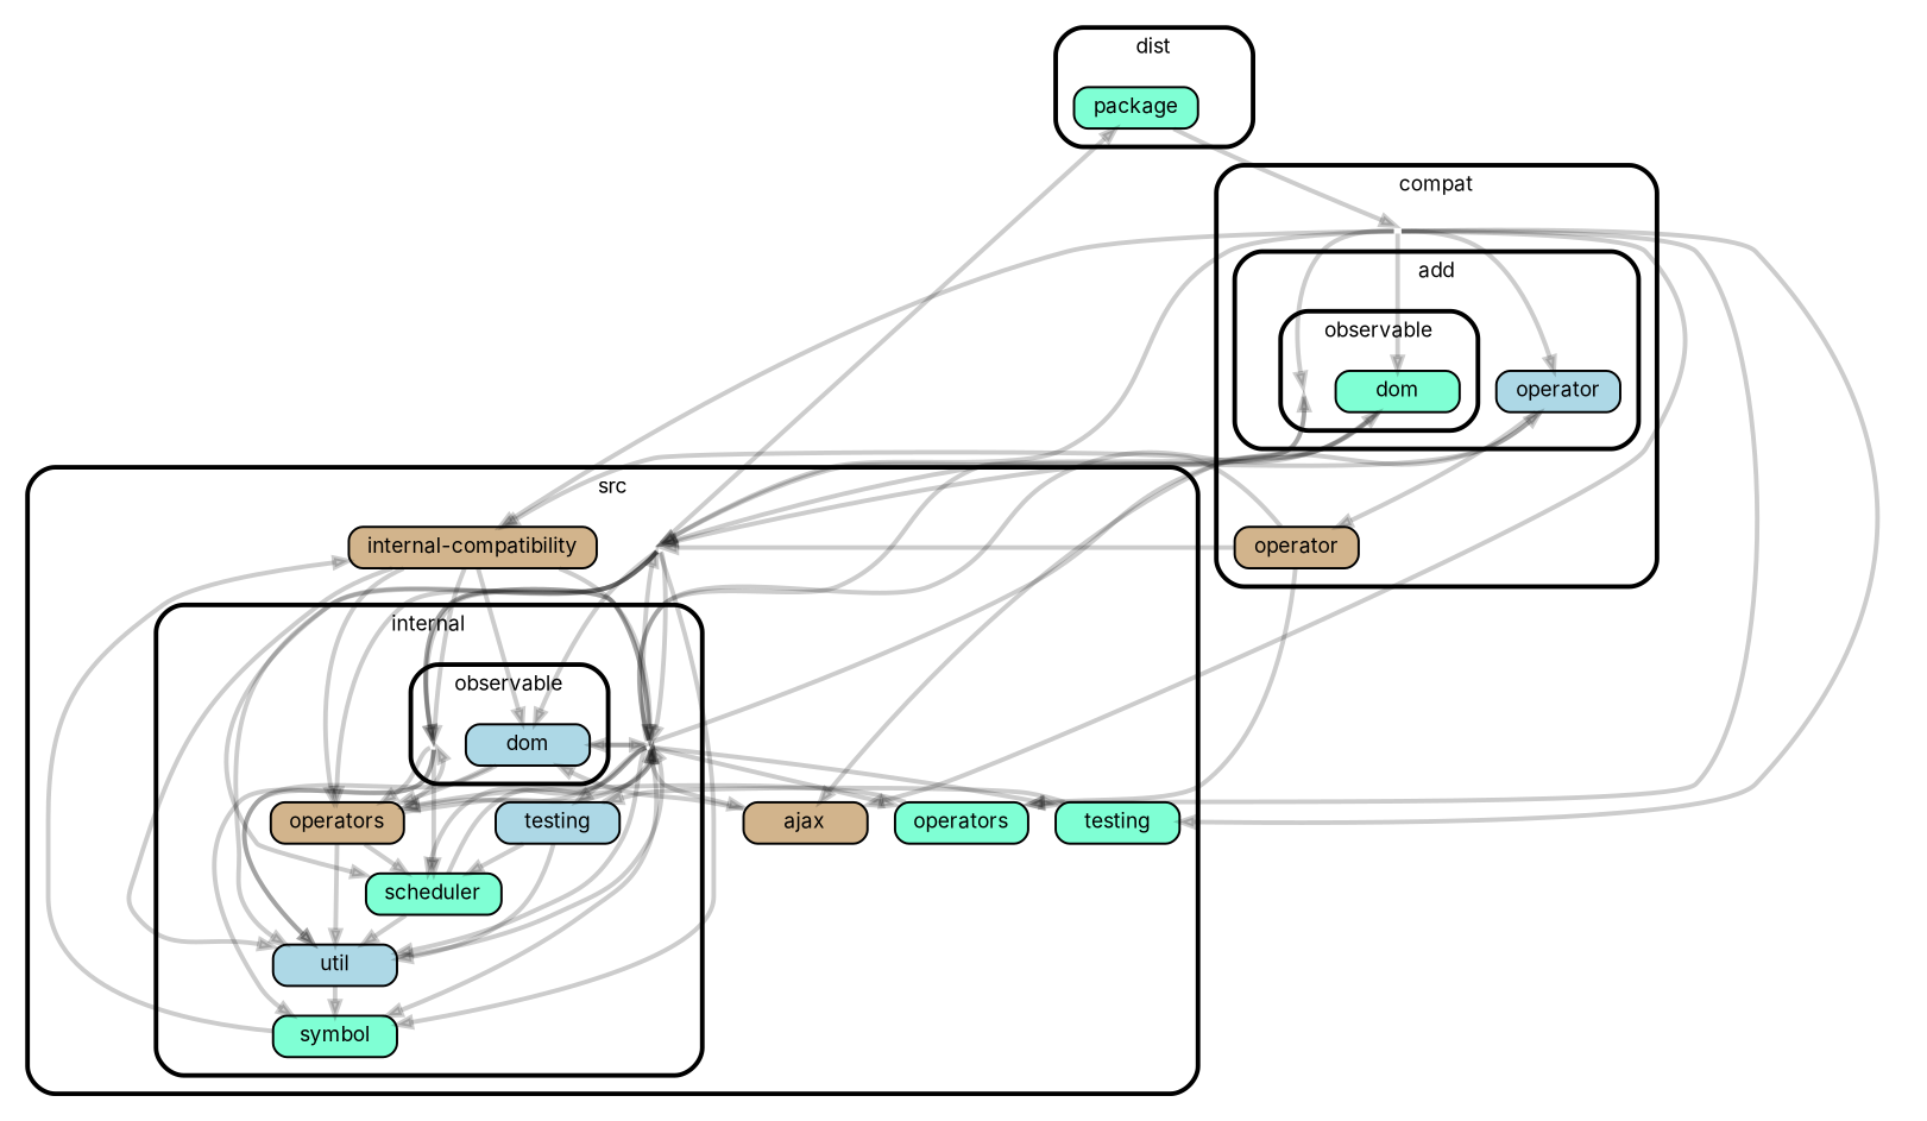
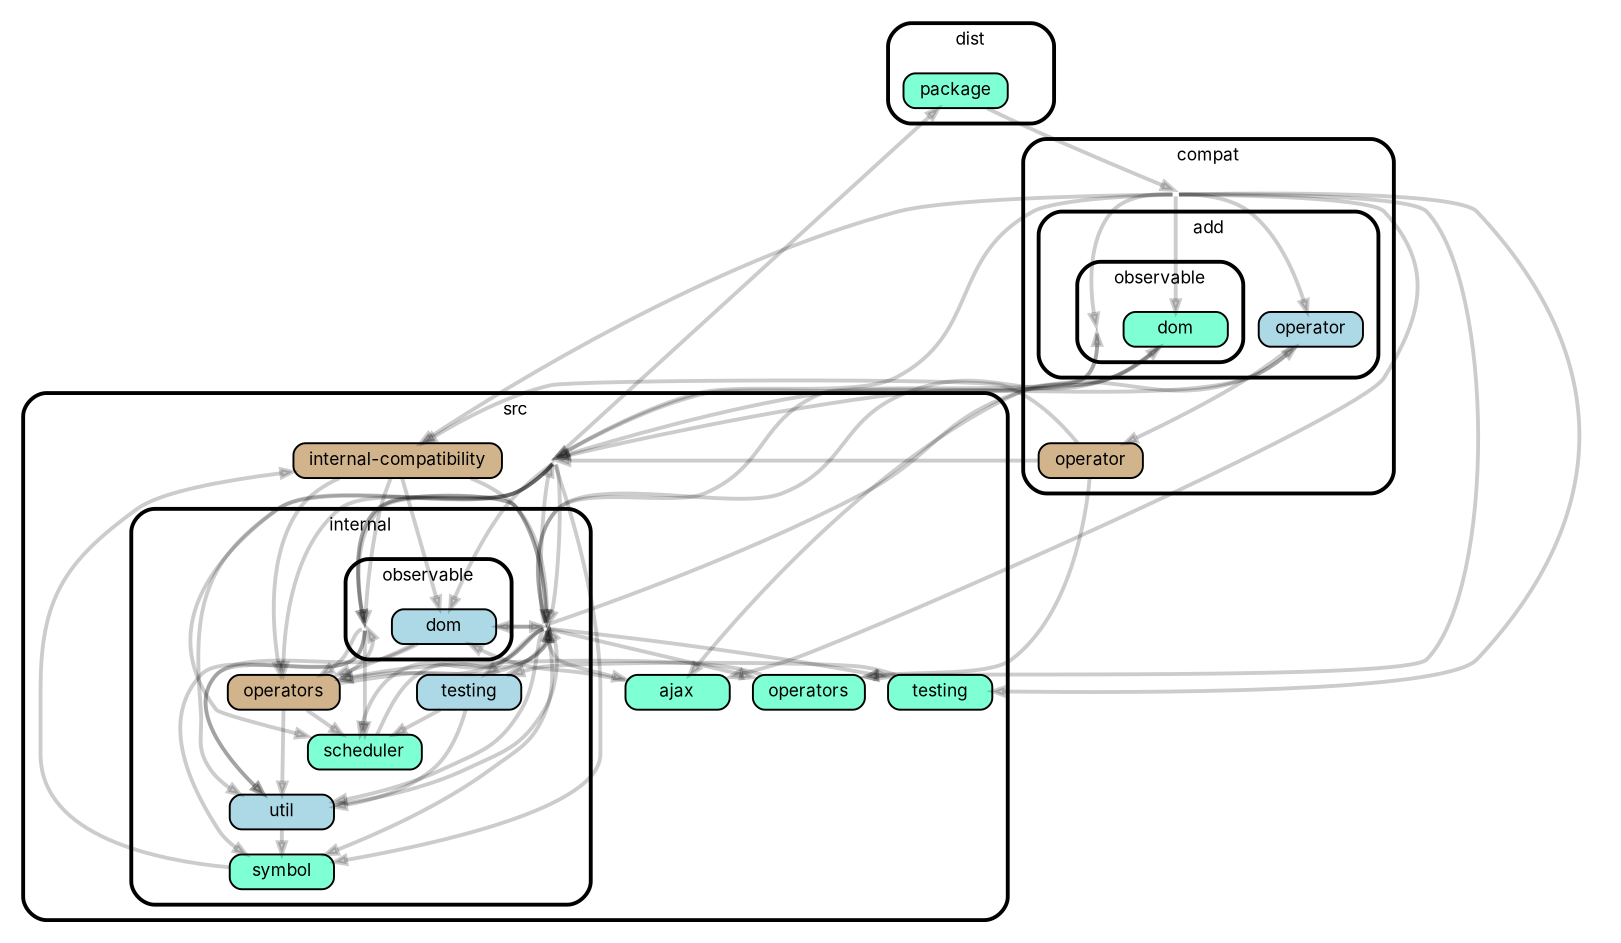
  strict digraph {
    compound=true
    fillcolor="#ffffff"
    fontname=Inter
    fontsize=9
    nodesep=0.16
    ordering=out
    rankdir=TB
    ranksep=0.18
    splines=true
    style="rounded,bold,filled"
    node [color=black fillcolor="#ffffcc" fontcolor=black fontname=Inter fontsize=9 shape=box style="rounded, filled,filled"]
    edge [arrowhead=normal arrowsize=0.6 color="#00000033" fontname=Inter fontsize=9 penwidth=2.0]
    n1 [height=0.2 label=observable shape=point style=invis width=0.05]
    n2 [fillcolor=aquamarine height=0.2 label=dom]
    n3 [fillcolor=lightblue height=0.2 label=operator]
    "compat/add" [height=0.2 shape=point style=invis width=0.05]
    n5 [height=0.2 label=compat shape=point style=invis width=0.05]
    n6 [fillcolor=tan height=0.2 label=operator]
    dist [height=0.2 shape=point style=invis width=0.05]
    n8 [fillcolor=aquamarine height=0.2 label=package]
    n9 [fillcolor=lightblue height=0.2 label=dom]
    n10 [height=0.2 label=observable shape=point style=invis width=0.05]
    n11 [height=0.2 label=internal shape=point style=invis width=0.05]
    n12 [fillcolor=tan height=0.2 label=operators]
    n13 [fillcolor=aquamarine height=0.2 label=scheduler]
    n14 [fillcolor=aquamarine height=0.2 label=symbol]
    n15 [fillcolor=lightblue height=0.2 label=util]
    n16 [fillcolor=lightblue height=0.2 label=testing]
    n17 [height=0.2 label=src shape=point style=invis width=0.05]
-   n18 [fillcolor=tan height=0.2 label=ajax]
+   n18 [fillcolor=aquamarine height=0.2 label=ajax]
    n19 [fillcolor=tan height=0.2 label="internal-compatibility"]
    n20 [fillcolor=aquamarine height=0.2 label=operators]
    n21 [fillcolor=aquamarine height=0.2 label=testing]
    subgraph cluster_1 {
      label=compat
      n5
      n6
      subgraph cluster_2 {
        label=add
        n3
        "compat/add"
        subgraph cluster_3 {
          label=observable
          n1
          n2
        }
      }
    }
    subgraph cluster_4 {
      label=dist
      dist
      n8
    }
    subgraph cluster_5 {
      label=src
      n17
      n18
      n19
      n20
      n21
      subgraph cluster_6 {
        label=internal
        n11
        n12
        n13
        n14
        n15
        n16
        subgraph cluster_7 {
          label=observable
          n9
          n10
        }
      }
    }
    n1 -> n17
    n2 -> n17
    n2 -> n18
    n3 -> n6
    n3 -> n17
    n5 -> n1
    n5 -> n2
    n5 -> n3
    n5 -> n17
    n5 -> n18
    n5 -> n19
    n5 -> n20
    n5 -> n21
    n6 -> n17
    n6 -> n19
    n6 -> n20
    n8 -> n5
    n9 -> n11
    n9 -> n12
    n9 -> n15
    n10 -> n11
    n10 -> n12
    n10 -> n13
    n10 -> n14
    n10 -> n15
    n11 -> n1
    n11 -> n2
    n11 -> n3
    n11 -> n9
    n11 -> n10
    n11 -> n12
    n11 -> n13
    n11 -> n14
    n11 -> n15
    n11 -> n16
    n11 -> n17
    n11 -> n18
    n11 -> n20
    n11 -> n21
    n12 -> n10
    n12 -> n11
    n12 -> n13
    n12 -> n15
    n13 -> n11
-   n13 -> n15
    n14 -> n19
    n15 -> n11
    n15 -> n14
    n16 -> n11
    n16 -> n13
    n16 -> n15
    n17 -> n8
    n17 -> n9
    n17 -> n10
    n17 -> n11
    n17 -> n12
    n17 -> n13
    n17 -> n14
    n17 -> n15
    n18 -> n9
    n19 -> n9
    n19 -> n10
    n19 -> n11
    n19 -> n12
-   n19 -> n15
    n20 -> n12
    n21 -> n16
  }
